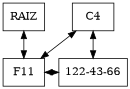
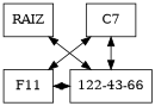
  digraph {
    rankdir=UD
    node [group=0 shape=box]
    edge [dir=both]
    n1 [label=RAIZ rankdir=LR]
-   n2 [group=8 label=C4 rankdir=LR]
+   n2 [group=8 label=C7 rankdir=LR]
    n3 [label=F11]
    n4 [group=8 label="122-43-66"]
    subgraph sub_1 {
      rank=min
      n1
      n2
    }
    subgraph sub_2 {
      rank=same
      n1
      n2
    }
    subgraph sub_3 {
      rank=same
      n3
      n4
    }
-   n1 -> n3
+   n1 -> n4
    n2 -> n4
    n3 -> n2
    n3 -> n4
  }
